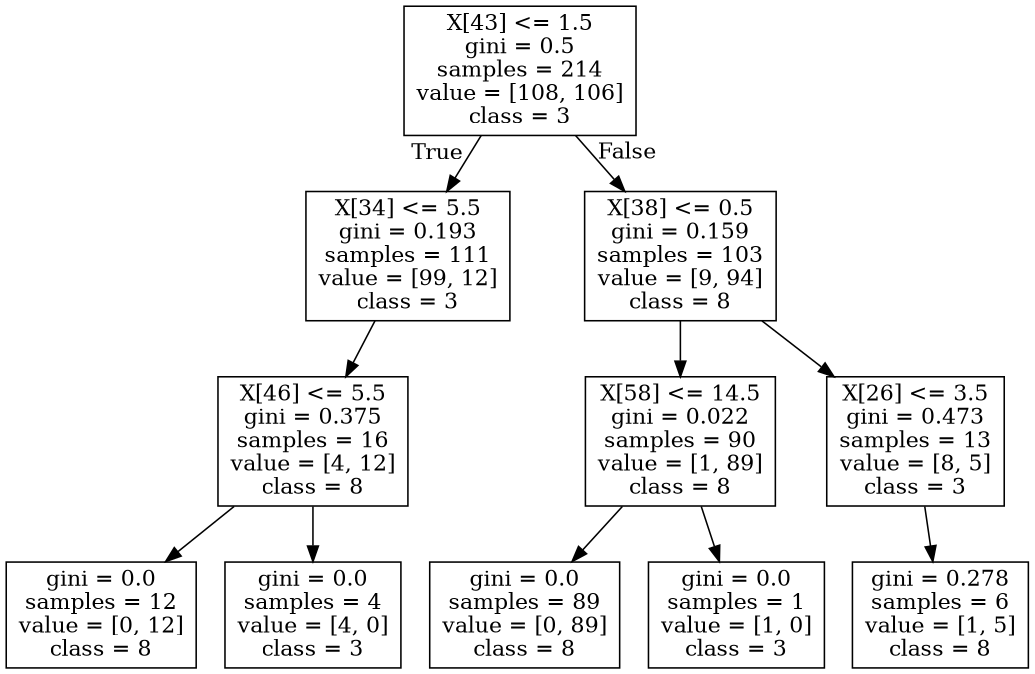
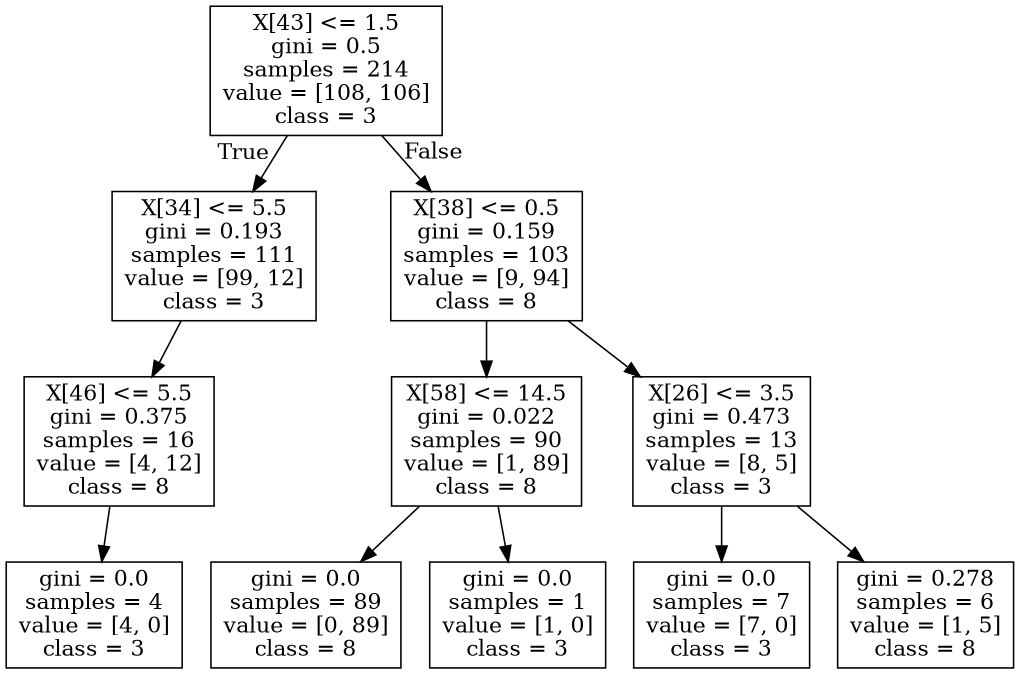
  digraph {
    node [shape=box]
    n1 [label="X[43] <= 1.5\ngini = 0.5\nsamples = 214\nvalue = [108, 106]\nclass = 3"]
    n2 [label="X[34] <= 5.5\ngini = 0.193\nsamples = 111\nvalue = [99, 12]\nclass = 3"]
    n3 [label="X[38] <= 0.5\ngini = 0.159\nsamples = 103\nvalue = [9, 94]\nclass = 8"]
    n4 [label="X[46] <= 5.5\ngini = 0.375\nsamples = 16\nvalue = [4, 12]\nclass = 8"]
    n5 [label="X[58] <= 14.5\ngini = 0.022\nsamples = 90\nvalue = [1, 89]\nclass = 8"]
    n6 [label="X[26] <= 3.5\ngini = 0.473\nsamples = 13\nvalue = [8, 5]\nclass = 3"]
-   n7 [label="gini = 0.0\nsamples = 12\nvalue = [0, 12]\nclass = 8"]
    n8 [label="gini = 0.0\nsamples = 4\nvalue = [4, 0]\nclass = 3"]
    n9 [label="gini = 0.0\nsamples = 89\nvalue = [0, 89]\nclass = 8"]
    n10 [label="gini = 0.0\nsamples = 1\nvalue = [1, 0]\nclass = 3"]
+   n11 [label="gini = 0.0\nsamples = 7\nvalue = [7, 0]\nclass = 3"]
    n12 [label="gini = 0.278\nsamples = 6\nvalue = [1, 5]\nclass = 8"]
    n1 -> n2 [headlabel=True labelangle=45 labeldistance=2.5]
    n1 -> n3 [headlabel=False labelangle=-45 labeldistance=2.5]
    n2 -> n4
    n3 -> n5
    n3 -> n6
-   n4 -> n7
    n4 -> n8
    n5 -> n9
    n5 -> n10
+   n6 -> n11
    n6 -> n12
  }
